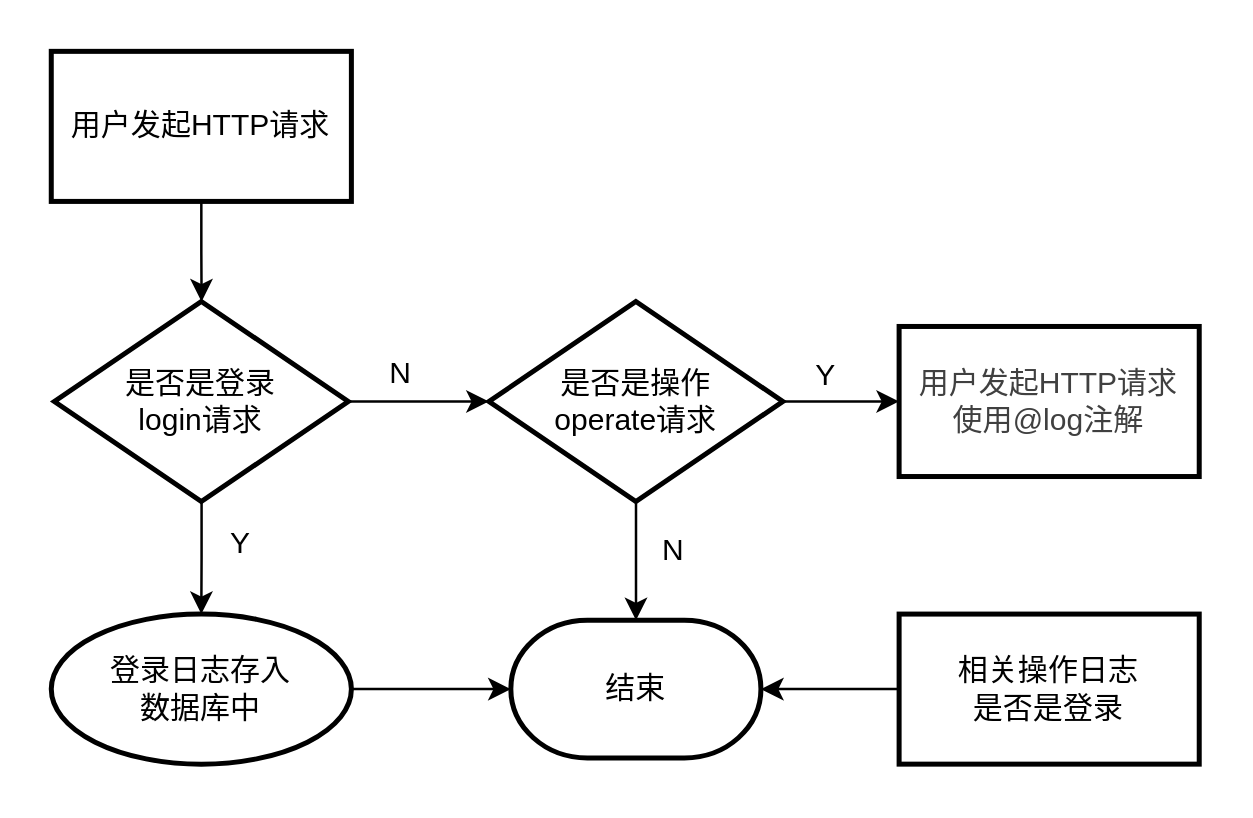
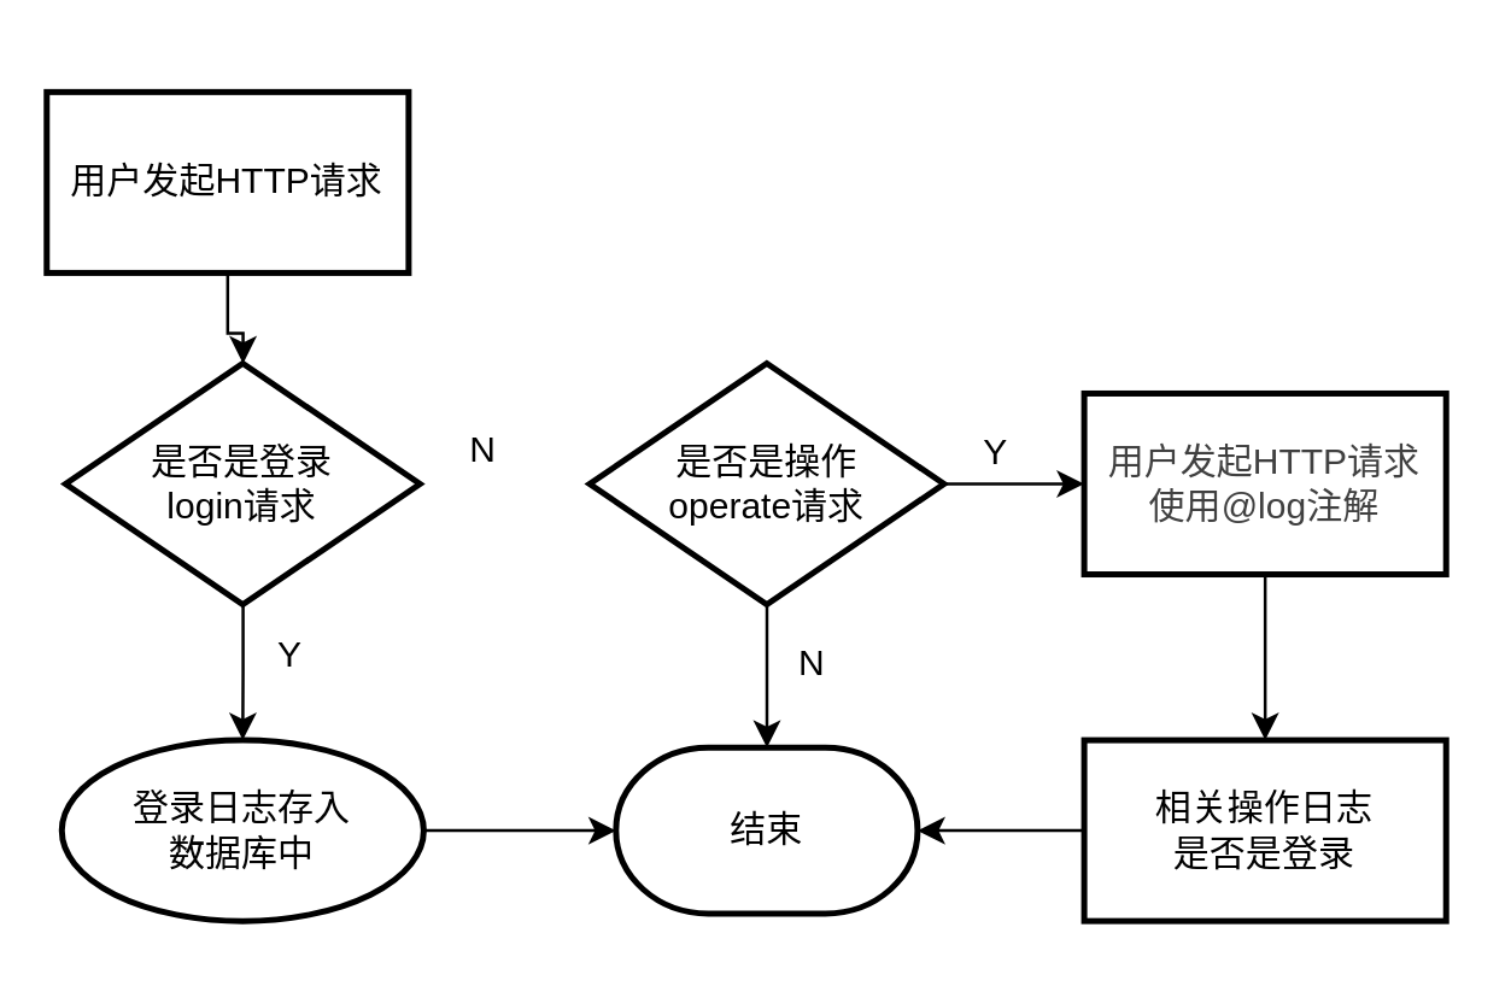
  <mxCell id="0" />
  <mxCell id="1" parent="0" />
  <mxCell id="2" value="" style="edgeStyle=orthogonalEdgeStyle;rounded=0;orthogonalLoop=1;jettySize=auto;html=1;" edge="1" parent="1" source="3" target="6"><mxGeometry relative="1" as="geometry" /></mxCell>
- <mxCell id="3" value="用户发起HTTP请求" style="whiteSpace=wrap;html=1;strokeWidth=2;" vertex="1" parent="1"><mxGeometry x="20" y="20" width="120" height="60" as="geometry" /></mxCell>
+ <mxCell id="3" value="用户发起HTTP请求" style="whiteSpace=wrap;html=1;strokeWidth=2;" vertex="1" parent="1"><mxGeometry x="15" y="30" width="120" height="60" as="geometry" /></mxCell>
  <mxCell id="4" value="" style="edgeStyle=orthogonalEdgeStyle;rounded=0;orthogonalLoop=1;jettySize=auto;html=1;" edge="1" parent="1" source="6" target="8"><mxGeometry relative="1" as="geometry" /></mxCell>
- <mxCell id="5" value="" style="edgeStyle=orthogonalEdgeStyle;rounded=0;orthogonalLoop=1;jettySize=auto;html=1;" edge="1" parent="1" source="6" target="11"><mxGeometry relative="1" as="geometry" /></mxCell>
  <mxCell id="6" value="是否是登录&lt;div&gt;login请求&lt;/div&gt;" style="rhombus;whiteSpace=wrap;html=1;strokeWidth=2;" vertex="1" parent="1"><mxGeometry x="21.25" y="120" width="117.5" height="80" as="geometry" /></mxCell>
  <mxCell id="7" value="" style="edgeStyle=orthogonalEdgeStyle;rounded=0;orthogonalLoop=1;jettySize=auto;html=1;entryX=0;entryY=0.5;entryDx=0;entryDy=0;entryPerimeter=0;" edge="1" parent="1" source="8" target="16"><mxGeometry relative="1" as="geometry"><mxPoint x="193.75" y="275" as="targetPoint" /></mxGeometry></mxCell>
  <mxCell id="8" value="登录日志存入&lt;div&gt;数据库中&lt;/div&gt;" style="ellipse;whiteSpace=wrap;html=1;strokeWidth=2;" vertex="1" parent="1"><mxGeometry x="20" y="245" width="120" height="60" as="geometry" /></mxCell>
  <mxCell id="9" value="" style="edgeStyle=orthogonalEdgeStyle;rounded=0;orthogonalLoop=1;jettySize=auto;html=1;" edge="1" parent="1" source="11" target="13"><mxGeometry relative="1" as="geometry" /></mxCell>
  <mxCell id="10" value="" style="edgeStyle=orthogonalEdgeStyle;rounded=0;orthogonalLoop=1;jettySize=auto;html=1;" edge="1" parent="1" source="11" target="16"><mxGeometry relative="1" as="geometry" /></mxCell>
  <mxCell id="11" value="是否是操作&lt;div&gt;operate请求&lt;/div&gt;" style="rhombus;whiteSpace=wrap;html=1;strokeWidth=2;" vertex="1" parent="1"><mxGeometry x="195" y="120" width="117.5" height="80" as="geometry" /></mxCell>
+ <mxCell id="12" value="" style="edgeStyle=orthogonalEdgeStyle;rounded=0;orthogonalLoop=1;jettySize=auto;html=1;" edge="1" parent="1" source="13" target="15"><mxGeometry relative="1" as="geometry" /></mxCell>
  <mxCell id="13" value="&lt;font&gt;&lt;span style=&quot;color: rgb(64, 64, 64); text-align: start; background-color: rgb(255, 255, 255);&quot;&gt;&lt;font face=&quot;Helvetica&quot;&gt;用户发起HTTP请求&lt;/font&gt;&lt;/span&gt;&lt;/font&gt;&lt;div&gt;&lt;font&gt;&lt;span style=&quot;color: rgb(64, 64, 64); text-align: start; background-color: rgb(255, 255, 255);&quot;&gt;&lt;font face=&quot;Helvetica&quot;&gt;使用@log&lt;/font&gt;&lt;font face=&quot;Helvetica&quot;&gt;注解&lt;/font&gt;&lt;/span&gt;&lt;br&gt;&lt;/font&gt;&lt;/div&gt;" style="whiteSpace=wrap;html=1;strokeWidth=2;" vertex="1" parent="1"><mxGeometry x="359" y="130" width="120" height="60" as="geometry" /></mxCell>
  <mxCell id="14" value="" style="edgeStyle=orthogonalEdgeStyle;rounded=0;orthogonalLoop=1;jettySize=auto;html=1;" edge="1" parent="1" source="15" target="16"><mxGeometry relative="1" as="geometry" /></mxCell>
  <mxCell id="15" value="相关操作日志&lt;div&gt;是否是登录&lt;/div&gt;" style="whiteSpace=wrap;html=1;strokeWidth=2;" vertex="1" parent="1"><mxGeometry x="359" y="245" width="120" height="60" as="geometry" /></mxCell>
  <mxCell id="16" value="结束" style="strokeWidth=2;html=1;shape=mxgraph.flowchart.terminator;whiteSpace=wrap;" vertex="1" parent="1"><mxGeometry x="203.75" y="247.5" width="100" height="55" as="geometry" /></mxCell>
  <mxCell id="17" value="Y" style="text;html=1;align=center;verticalAlign=middle;whiteSpace=wrap;rounded=0;" vertex="1" parent="1"><mxGeometry x="65.75" y="202" width="60" height="30" as="geometry" /></mxCell>
  <mxCell id="18" value="N" style="text;html=1;align=center;verticalAlign=middle;whiteSpace=wrap;rounded=0;" vertex="1" parent="1"><mxGeometry x="130" y="134" width="60" height="30" as="geometry" /></mxCell>
  <mxCell id="19" value="N" style="text;html=1;align=center;verticalAlign=middle;whiteSpace=wrap;rounded=0;" vertex="1" parent="1"><mxGeometry x="239" y="205" width="60" height="30" as="geometry" /></mxCell>
  <mxCell id="20" value="Y" style="text;html=1;align=center;verticalAlign=middle;whiteSpace=wrap;rounded=0;" vertex="1" parent="1"><mxGeometry x="300" y="135" width="60" height="30" as="geometry" /></mxCell>
